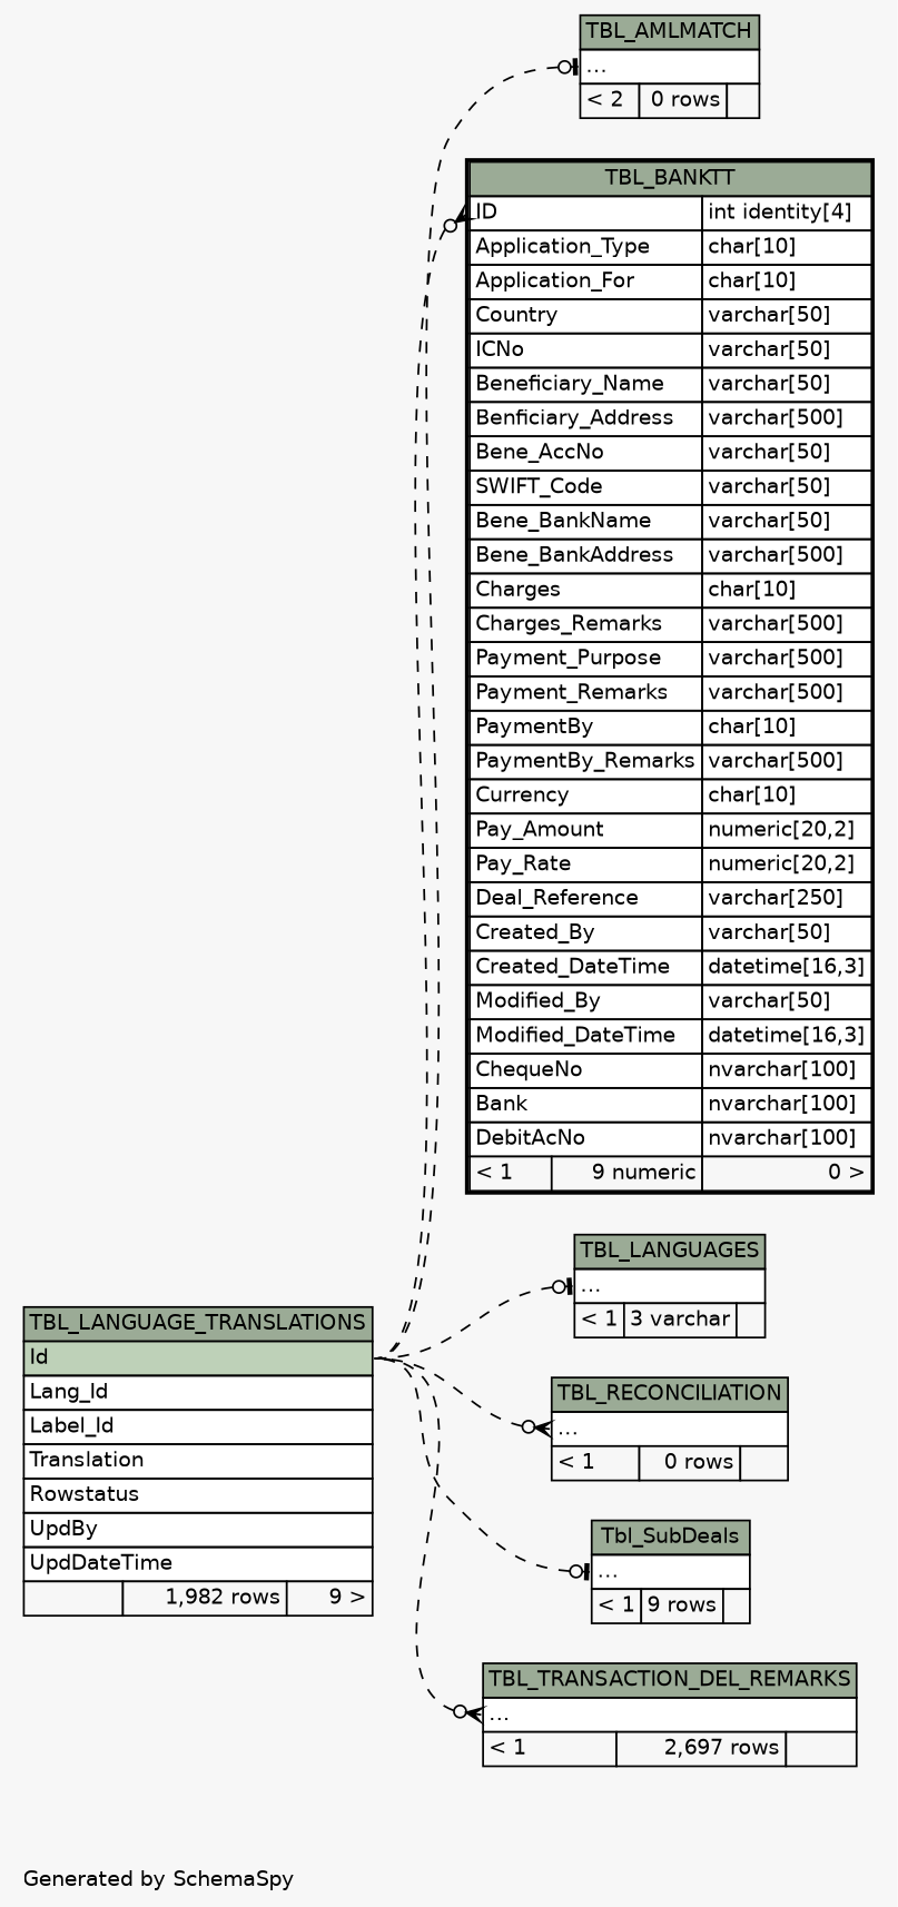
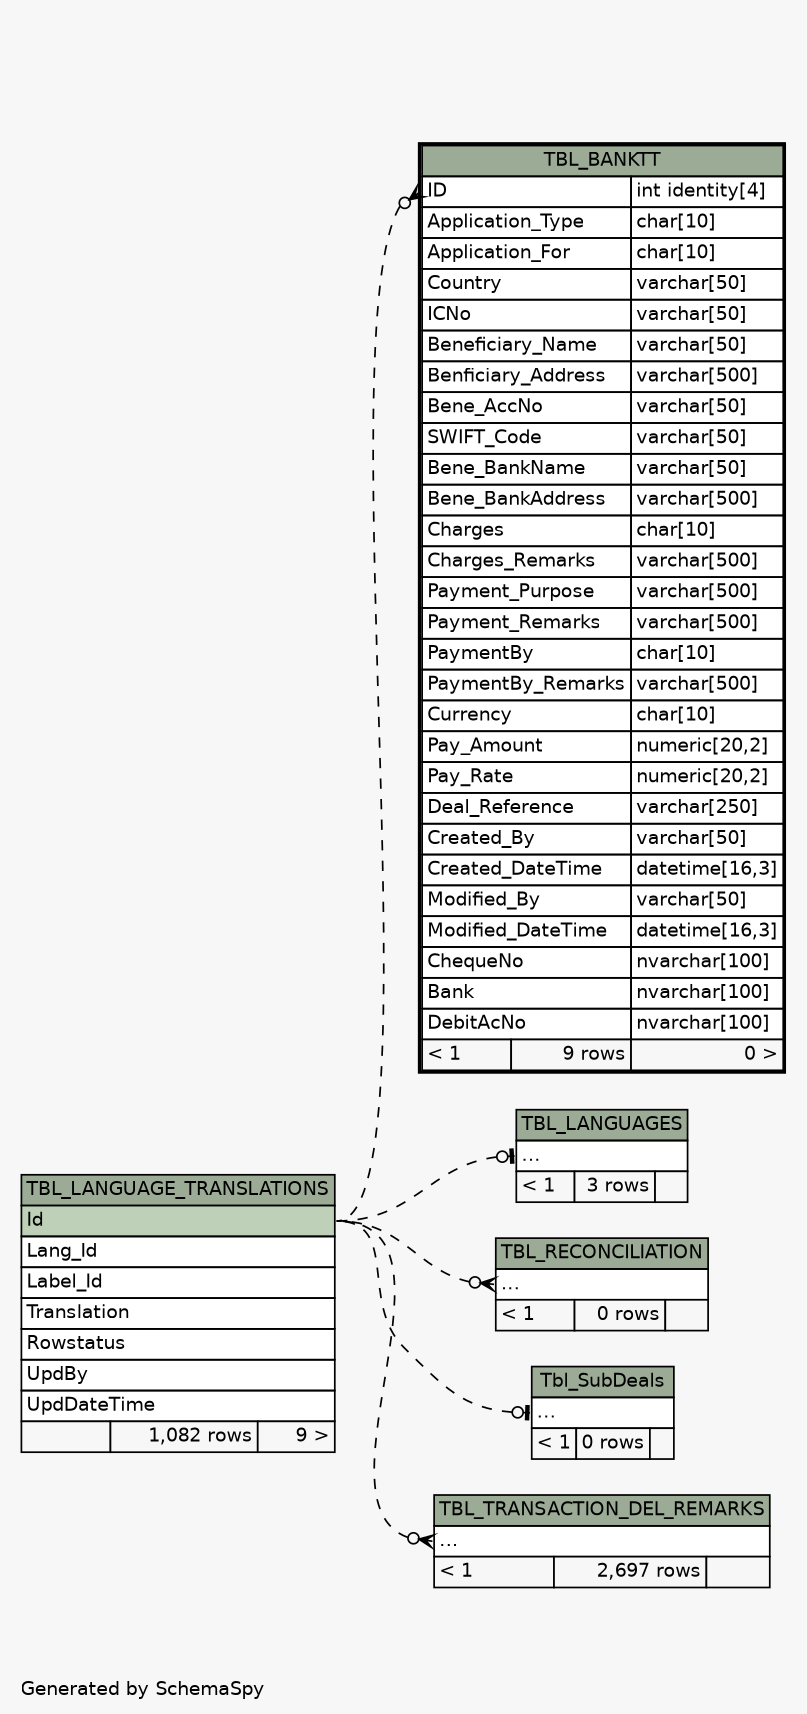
  digraph {
    bgcolor="#f7f7f7"
    fontname=Helvetica
    fontsize=11
    label="\nGenerated by SchemaSpy"
    labeljust=l
    nodesep=0.18
    rankdir=RL
    ranksep=0.46
    node [fontname=Helvetica fontsize=11 shape=plaintext]
    edge [arrowhead=none arrowsize=0.8 arrowtail=teeodot dir=back headport="Id:e" style=dashed tailport="elipses:w"]
-   n1 [label=<     <TABLE BORDER="0" CELLBORDER="1" CELLSPACING="0" BGCOLOR="#ffffff">       <TR><TD COLSPAN="3" BGCOLOR="#9bab96" ALIGN="CENTER">TBL_LANGUAGE_TRANSLATIONS</TD></TR>       <TR><TD PORT="Id" COLSPAN="3" BGCOLOR="#bed1b8" ALIGN="LEFT">Id</TD></TR>       <TR><TD PORT="Lang_Id" COLSPAN="3" ALIGN="LEFT">Lang_Id</TD></TR>       <TR><TD PORT="Label_Id" COLSPAN="3" ALIGN="LEFT">Label_Id</TD></TR>       <TR><TD PORT="Translation" COLSPAN="3" ALIGN="LEFT">Translation</TD></TR>       <TR><TD PORT="Rowstatus" COLSPAN="3" ALIGN="LEFT">Rowstatus</TD></TR>       <TR><TD PORT="UpdBy" COLSPAN="3" ALIGN="LEFT">UpdBy</TD></TR>       <TR><TD PORT="UpdDateTime" COLSPAN="3" ALIGN="LEFT">UpdDateTime</TD></TR>       <TR><TD ALIGN="LEFT" BGCOLOR="#f7f7f7">  </TD><TD ALIGN="RIGHT" BGCOLOR="#f7f7f7">1,982 rows</TD><TD ALIGN="RIGHT" BGCOLOR="#f7f7f7">9 &gt;</TD></TR>     </TABLE>>]
-   n2 [label=<     <TABLE BORDER="0" CELLBORDER="1" CELLSPACING="0" BGCOLOR="#ffffff">       <TR><TD COLSPAN="3" BGCOLOR="#9bab96" ALIGN="CENTER">TBL_AMLMATCH</TD></TR>       <TR><TD PORT="elipses" COLSPAN="3" ALIGN="LEFT">...</TD></TR>       <TR><TD ALIGN="LEFT" BGCOLOR="#f7f7f7">&lt; 2</TD><TD ALIGN="RIGHT" BGCOLOR="#f7f7f7">0 rows</TD><TD ALIGN="RIGHT" BGCOLOR="#f7f7f7">  </TD></TR>     </TABLE>>]
-   n3 [label=<     <TABLE BORDER="2" CELLBORDER="1" CELLSPACING="0" BGCOLOR="#ffffff">       <TR><TD COLSPAN="3" BGCOLOR="#9bab96" ALIGN="CENTER">TBL_BANKTT</TD></TR>       <TR><TD PORT="ID" COLSPAN="2" ALIGN="LEFT">ID</TD><TD PORT="ID.type" ALIGN="LEFT">int identity[4]</TD></TR>       <TR><TD PORT="Application_Type" COLSPAN="2" ALIGN="LEFT">Application_Type</TD><TD PORT="Application_Type.type" ALIGN="LEFT">char[10]</TD></TR>       <TR><TD PORT="Application_For" COLSPAN="2" ALIGN="LEFT">Application_For</TD><TD PORT="Application_For.type" ALIGN="LEFT">char[10]</TD></TR>       <TR><TD PORT="Country" COLSPAN="2" ALIGN="LEFT">Country</TD><TD PORT="Country.type" ALIGN="LEFT">varchar[50]</TD></TR>       <TR><TD PORT="ICNo" COLSPAN="2" ALIGN="LEFT">ICNo</TD><TD PORT="ICNo.type" ALIGN="LEFT">varchar[50]</TD></TR>       <TR><TD PORT="Beneficiary_Name" COLSPAN="2" ALIGN="LEFT">Beneficiary_Name</TD><TD PORT="Beneficiary_Name.type" ALIGN="LEFT">varchar[50]</TD></TR>       <TR><TD PORT="Benficiary_Address" COLSPAN="2" ALIGN="LEFT">Benficiary_Address</TD><TD PORT="Benficiary_Address.type" ALIGN="LEFT">varchar[500]</TD></TR>       <TR><TD PORT="Bene_AccNo" COLSPAN="2" ALIGN="LEFT">Bene_AccNo</TD><TD PORT="Bene_AccNo.type" ALIGN="LEFT">varchar[50]</TD></TR>       <TR><TD PORT="SWIFT_Code" COLSPAN="2" ALIGN="LEFT">SWIFT_Code</TD><TD PORT="SWIFT_Code.type" ALIGN="LEFT">varchar[50]</TD></TR>       <TR><TD PORT="Bene_BankName" COLSPAN="2" ALIGN="LEFT">Bene_BankName</TD><TD PORT="Bene_BankName.type" ALIGN="LEFT">varchar[50]</TD></TR>       <TR><TD PORT="Bene_BankAddress" COLSPAN="2" ALIGN="LEFT">Bene_BankAddress</TD><TD PORT="Bene_BankAddress.type" ALIGN="LEFT">varchar[500]</TD></TR>       <TR><TD PORT="Charges" COLSPAN="2" ALIGN="LEFT">Charges</TD><TD PORT="Charges.type" ALIGN="LEFT">char[10]</TD></TR>       <TR><TD PORT="Charges_Remarks" COLSPAN="2" ALIGN="LEFT">Charges_Remarks</TD><TD PORT="Charges_Remarks.type" ALIGN="LEFT">varchar[500]</TD></TR>       <TR><TD PORT="Payment_Purpose" COLSPAN="2" ALIGN="LEFT">Payment_Purpose</TD><TD PORT="Payment_Purpose.type" ALIGN="LEFT">varchar[500]</TD></TR>       <TR><TD PORT="Payment_Remarks" COLSPAN="2" ALIGN="LEFT">Payment_Remarks</TD><TD PORT="Payment_Remarks.type" ALIGN="LEFT">varchar[500]</TD></TR>       <TR><TD PORT="PaymentBy" COLSPAN="2" ALIGN="LEFT">PaymentBy</TD><TD PORT="PaymentBy.type" ALIGN="LEFT">char[10]</TD></TR>       <TR><TD PORT="PaymentBy_Remarks" COLSPAN="2" ALIGN="LEFT">PaymentBy_Remarks</TD><TD PORT="PaymentBy_Remarks.type" ALIGN="LEFT">varchar[500]</TD></TR>       <TR><TD PORT="Currency" COLSPAN="2" ALIGN="LEFT">Currency</TD><TD PORT="Currency.type" ALIGN="LEFT">char[10]</TD></TR>       <TR><TD PORT="Pay_Amount" COLSPAN="2" ALIGN="LEFT">Pay_Amount</TD><TD PORT="Pay_Amount.type" ALIGN="LEFT">numeric[20,2]</TD></TR>       <TR><TD PORT="Pay_Rate" COLSPAN="2" ALIGN="LEFT">Pay_Rate</TD><TD PORT="Pay_Rate.type" ALIGN="LEFT">numeric[20,2]</TD></TR>       <TR><TD PORT="Deal_Reference" COLSPAN="2" ALIGN="LEFT">Deal_Reference</TD><TD PORT="Deal_Reference.type" ALIGN="LEFT">varchar[250]</TD></TR>       <TR><TD PORT="Created_By" COLSPAN="2" ALIGN="LEFT">Created_By</TD><TD PORT="Created_By.type" ALIGN="LEFT">varchar[50]</TD></TR>       <TR><TD PORT="Created_DateTime" COLSPAN="2" ALIGN="LEFT">Created_DateTime</TD><TD PORT="Created_DateTime.type" ALIGN="LEFT">datetime[16,3]</TD></TR>       <TR><TD PORT="Modified_By" COLSPAN="2" ALIGN="LEFT">Modified_By</TD><TD PORT="Modified_By.type" ALIGN="LEFT">varchar[50]</TD></TR>       <TR><TD PORT="Modified_DateTime" COLSPAN="2" ALIGN="LEFT">Modified_DateTime</TD><TD PORT="Modified_DateTime.type" ALIGN="LEFT">datetime[16,3]</TD></TR>       <TR><TD PORT="ChequeNo" COLSPAN="2" ALIGN="LEFT">ChequeNo</TD><TD PORT="ChequeNo.type" ALIGN="LEFT">nvarchar[100]</TD></TR>       <TR><TD PORT="Bank" COLSPAN="2" ALIGN="LEFT">Bank</TD><TD PORT="Bank.type" ALIGN="LEFT">nvarchar[100]</TD></TR>       <TR><TD PORT="DebitAcNo" COLSPAN="2" ALIGN="LEFT">DebitAcNo</TD><TD PORT="DebitAcNo.type" ALIGN="LEFT">nvarchar[100]</TD></TR>       <TR><TD ALIGN="LEFT" BGCOLOR="#f7f7f7">&lt; 1</TD><TD ALIGN="RIGHT" BGCOLOR="#f7f7f7">9 numeric</TD><TD ALIGN="RIGHT" BGCOLOR="#f7f7f7">0 &gt;</TD></TR>     </TABLE>>]
-   n4 [label=<     <TABLE BORDER="0" CELLBORDER="1" CELLSPACING="0" BGCOLOR="#ffffff">       <TR><TD COLSPAN="3" BGCOLOR="#9bab96" ALIGN="CENTER">TBL_LANGUAGES</TD></TR>       <TR><TD PORT="elipses" COLSPAN="3" ALIGN="LEFT">...</TD></TR>       <TR><TD ALIGN="LEFT" BGCOLOR="#f7f7f7">&lt; 1</TD><TD ALIGN="RIGHT" BGCOLOR="#f7f7f7">3 varchar</TD><TD ALIGN="RIGHT" BGCOLOR="#f7f7f7">  </TD></TR>     </TABLE>>]
+   n1 [label=<     <TABLE BORDER="0" CELLBORDER="1" CELLSPACING="0" BGCOLOR="#ffffff">       <TR><TD COLSPAN="3" BGCOLOR="#9bab96" ALIGN="CENTER">TBL_LANGUAGE_TRANSLATIONS</TD></TR>       <TR><TD PORT="Id" COLSPAN="3" BGCOLOR="#bed1b8" ALIGN="LEFT">Id</TD></TR>       <TR><TD PORT="Lang_Id" COLSPAN="3" ALIGN="LEFT">Lang_Id</TD></TR>       <TR><TD PORT="Label_Id" COLSPAN="3" ALIGN="LEFT">Label_Id</TD></TR>       <TR><TD PORT="Translation" COLSPAN="3" ALIGN="LEFT">Translation</TD></TR>       <TR><TD PORT="Rowstatus" COLSPAN="3" ALIGN="LEFT">Rowstatus</TD></TR>       <TR><TD PORT="UpdBy" COLSPAN="3" ALIGN="LEFT">UpdBy</TD></TR>       <TR><TD PORT="UpdDateTime" COLSPAN="3" ALIGN="LEFT">UpdDateTime</TD></TR>       <TR><TD ALIGN="LEFT" BGCOLOR="#f7f7f7">  </TD><TD ALIGN="RIGHT" BGCOLOR="#f7f7f7">1,082 rows</TD><TD ALIGN="RIGHT" BGCOLOR="#f7f7f7">9 &gt;</TD></TR>     </TABLE>>]
+   n3 [label=<     <TABLE BORDER="2" CELLBORDER="1" CELLSPACING="0" BGCOLOR="#ffffff">       <TR><TD COLSPAN="3" BGCOLOR="#9bab96" ALIGN="CENTER">TBL_BANKTT</TD></TR>       <TR><TD PORT="ID" COLSPAN="2" ALIGN="LEFT">ID</TD><TD PORT="ID.type" ALIGN="LEFT">int identity[4]</TD></TR>       <TR><TD PORT="Application_Type" COLSPAN="2" ALIGN="LEFT">Application_Type</TD><TD PORT="Application_Type.type" ALIGN="LEFT">char[10]</TD></TR>       <TR><TD PORT="Application_For" COLSPAN="2" ALIGN="LEFT">Application_For</TD><TD PORT="Application_For.type" ALIGN="LEFT">char[10]</TD></TR>       <TR><TD PORT="Country" COLSPAN="2" ALIGN="LEFT">Country</TD><TD PORT="Country.type" ALIGN="LEFT">varchar[50]</TD></TR>       <TR><TD PORT="ICNo" COLSPAN="2" ALIGN="LEFT">ICNo</TD><TD PORT="ICNo.type" ALIGN="LEFT">varchar[50]</TD></TR>       <TR><TD PORT="Beneficiary_Name" COLSPAN="2" ALIGN="LEFT">Beneficiary_Name</TD><TD PORT="Beneficiary_Name.type" ALIGN="LEFT">varchar[50]</TD></TR>       <TR><TD PORT="Benficiary_Address" COLSPAN="2" ALIGN="LEFT">Benficiary_Address</TD><TD PORT="Benficiary_Address.type" ALIGN="LEFT">varchar[500]</TD></TR>       <TR><TD PORT="Bene_AccNo" COLSPAN="2" ALIGN="LEFT">Bene_AccNo</TD><TD PORT="Bene_AccNo.type" ALIGN="LEFT">varchar[50]</TD></TR>       <TR><TD PORT="SWIFT_Code" COLSPAN="2" ALIGN="LEFT">SWIFT_Code</TD><TD PORT="SWIFT_Code.type" ALIGN="LEFT">varchar[50]</TD></TR>       <TR><TD PORT="Bene_BankName" COLSPAN="2" ALIGN="LEFT">Bene_BankName</TD><TD PORT="Bene_BankName.type" ALIGN="LEFT">varchar[50]</TD></TR>       <TR><TD PORT="Bene_BankAddress" COLSPAN="2" ALIGN="LEFT">Bene_BankAddress</TD><TD PORT="Bene_BankAddress.type" ALIGN="LEFT">varchar[500]</TD></TR>       <TR><TD PORT="Charges" COLSPAN="2" ALIGN="LEFT">Charges</TD><TD PORT="Charges.type" ALIGN="LEFT">char[10]</TD></TR>       <TR><TD PORT="Charges_Remarks" COLSPAN="2" ALIGN="LEFT">Charges_Remarks</TD><TD PORT="Charges_Remarks.type" ALIGN="LEFT">varchar[500]</TD></TR>       <TR><TD PORT="Payment_Purpose" COLSPAN="2" ALIGN="LEFT">Payment_Purpose</TD><TD PORT="Payment_Purpose.type" ALIGN="LEFT">varchar[500]</TD></TR>       <TR><TD PORT="Payment_Remarks" COLSPAN="2" ALIGN="LEFT">Payment_Remarks</TD><TD PORT="Payment_Remarks.type" ALIGN="LEFT">varchar[500]</TD></TR>       <TR><TD PORT="PaymentBy" COLSPAN="2" ALIGN="LEFT">PaymentBy</TD><TD PORT="PaymentBy.type" ALIGN="LEFT">char[10]</TD></TR>       <TR><TD PORT="PaymentBy_Remarks" COLSPAN="2" ALIGN="LEFT">PaymentBy_Remarks</TD><TD PORT="PaymentBy_Remarks.type" ALIGN="LEFT">varchar[500]</TD></TR>       <TR><TD PORT="Currency" COLSPAN="2" ALIGN="LEFT">Currency</TD><TD PORT="Currency.type" ALIGN="LEFT">char[10]</TD></TR>       <TR><TD PORT="Pay_Amount" COLSPAN="2" ALIGN="LEFT">Pay_Amount</TD><TD PORT="Pay_Amount.type" ALIGN="LEFT">numeric[20,2]</TD></TR>       <TR><TD PORT="Pay_Rate" COLSPAN="2" ALIGN="LEFT">Pay_Rate</TD><TD PORT="Pay_Rate.type" ALIGN="LEFT">numeric[20,2]</TD></TR>       <TR><TD PORT="Deal_Reference" COLSPAN="2" ALIGN="LEFT">Deal_Reference</TD><TD PORT="Deal_Reference.type" ALIGN="LEFT">varchar[250]</TD></TR>       <TR><TD PORT="Created_By" COLSPAN="2" ALIGN="LEFT">Created_By</TD><TD PORT="Created_By.type" ALIGN="LEFT">varchar[50]</TD></TR>       <TR><TD PORT="Created_DateTime" COLSPAN="2" ALIGN="LEFT">Created_DateTime</TD><TD PORT="Created_DateTime.type" ALIGN="LEFT">datetime[16,3]</TD></TR>       <TR><TD PORT="Modified_By" COLSPAN="2" ALIGN="LEFT">Modified_By</TD><TD PORT="Modified_By.type" ALIGN="LEFT">varchar[50]</TD></TR>       <TR><TD PORT="Modified_DateTime" COLSPAN="2" ALIGN="LEFT">Modified_DateTime</TD><TD PORT="Modified_DateTime.type" ALIGN="LEFT">datetime[16,3]</TD></TR>       <TR><TD PORT="ChequeNo" COLSPAN="2" ALIGN="LEFT">ChequeNo</TD><TD PORT="ChequeNo.type" ALIGN="LEFT">nvarchar[100]</TD></TR>       <TR><TD PORT="Bank" COLSPAN="2" ALIGN="LEFT">Bank</TD><TD PORT="Bank.type" ALIGN="LEFT">nvarchar[100]</TD></TR>       <TR><TD PORT="DebitAcNo" COLSPAN="2" ALIGN="LEFT">DebitAcNo</TD><TD PORT="DebitAcNo.type" ALIGN="LEFT">nvarchar[100]</TD></TR>       <TR><TD ALIGN="LEFT" BGCOLOR="#f7f7f7">&lt; 1</TD><TD ALIGN="RIGHT" BGCOLOR="#f7f7f7">9 rows</TD><TD ALIGN="RIGHT" BGCOLOR="#f7f7f7">0 &gt;</TD></TR>     </TABLE>>]
+   n4 [label=<     <TABLE BORDER="0" CELLBORDER="1" CELLSPACING="0" BGCOLOR="#ffffff">       <TR><TD COLSPAN="3" BGCOLOR="#9bab96" ALIGN="CENTER">TBL_LANGUAGES</TD></TR>       <TR><TD PORT="elipses" COLSPAN="3" ALIGN="LEFT">...</TD></TR>       <TR><TD ALIGN="LEFT" BGCOLOR="#f7f7f7">&lt; 1</TD><TD ALIGN="RIGHT" BGCOLOR="#f7f7f7">3 rows</TD><TD ALIGN="RIGHT" BGCOLOR="#f7f7f7">  </TD></TR>     </TABLE>>]
    n5 [label=<     <TABLE BORDER="0" CELLBORDER="1" CELLSPACING="0" BGCOLOR="#ffffff">       <TR><TD COLSPAN="3" BGCOLOR="#9bab96" ALIGN="CENTER">TBL_RECONCILIATION</TD></TR>       <TR><TD PORT="elipses" COLSPAN="3" ALIGN="LEFT">...</TD></TR>       <TR><TD ALIGN="LEFT" BGCOLOR="#f7f7f7">&lt; 1</TD><TD ALIGN="RIGHT" BGCOLOR="#f7f7f7">0 rows</TD><TD ALIGN="RIGHT" BGCOLOR="#f7f7f7">  </TD></TR>     </TABLE>>]
-   n6 [label=<     <TABLE BORDER="0" CELLBORDER="1" CELLSPACING="0" BGCOLOR="#ffffff">       <TR><TD COLSPAN="3" BGCOLOR="#9bab96" ALIGN="CENTER">Tbl_SubDeals</TD></TR>       <TR><TD PORT="elipses" COLSPAN="3" ALIGN="LEFT">...</TD></TR>       <TR><TD ALIGN="LEFT" BGCOLOR="#f7f7f7">&lt; 1</TD><TD ALIGN="RIGHT" BGCOLOR="#f7f7f7">9 rows</TD><TD ALIGN="RIGHT" BGCOLOR="#f7f7f7">  </TD></TR>     </TABLE>>]
+   n6 [label=<     <TABLE BORDER="0" CELLBORDER="1" CELLSPACING="0" BGCOLOR="#ffffff">       <TR><TD COLSPAN="3" BGCOLOR="#9bab96" ALIGN="CENTER">Tbl_SubDeals</TD></TR>       <TR><TD PORT="elipses" COLSPAN="3" ALIGN="LEFT">...</TD></TR>       <TR><TD ALIGN="LEFT" BGCOLOR="#f7f7f7">&lt; 1</TD><TD ALIGN="RIGHT" BGCOLOR="#f7f7f7">0 rows</TD><TD ALIGN="RIGHT" BGCOLOR="#f7f7f7">  </TD></TR>     </TABLE>>]
    n7 [label=<     <TABLE BORDER="0" CELLBORDER="1" CELLSPACING="0" BGCOLOR="#ffffff">       <TR><TD COLSPAN="3" BGCOLOR="#9bab96" ALIGN="CENTER">TBL_TRANSACTION_DEL_REMARKS</TD></TR>       <TR><TD PORT="elipses" COLSPAN="3" ALIGN="LEFT">...</TD></TR>       <TR><TD ALIGN="LEFT" BGCOLOR="#f7f7f7">&lt; 1</TD><TD ALIGN="RIGHT" BGCOLOR="#f7f7f7">2,697 rows</TD><TD ALIGN="RIGHT" BGCOLOR="#f7f7f7">  </TD></TR>     </TABLE>>]
-   n2 -> n1
    n3 -> n1 [arrowtail=crowodot tailport="ID:w"]
    n4 -> n1
    n5 -> n1 [arrowtail=crowodot]
    n6 -> n1
    n7 -> n1 [arrowtail=crowodot]
  }
